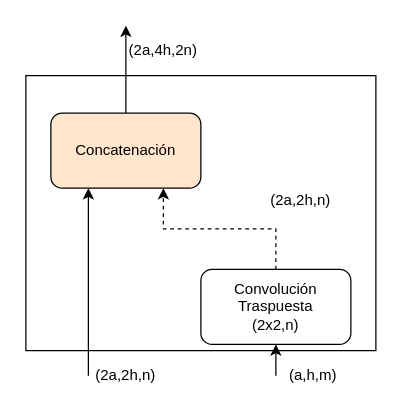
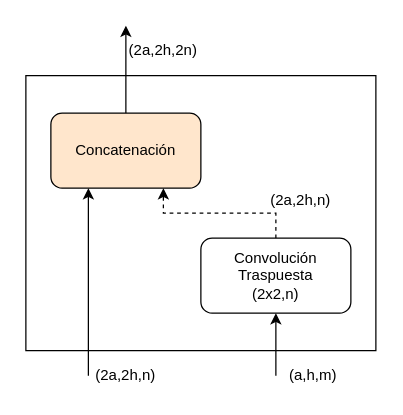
  <mxCell id="0" />
  <mxCell id="1" parent="0" />
  <mxCell id="2" value="" style="rounded=0;whiteSpace=wrap;html=1;fillColor=none;" vertex="1" parent="1"><mxGeometry x="20" y="60" width="280" height="220" as="geometry" /></mxCell>
  <mxCell id="3" style="edgeStyle=orthogonalEdgeStyle;rounded=0;orthogonalLoop=1;jettySize=auto;html=1;exitX=0.5;exitY=0;exitDx=0;exitDy=0;" edge="1" parent="1" source="4"><mxGeometry relative="1" as="geometry"><mxPoint x="100" y="20" as="targetPoint" /></mxGeometry></mxCell>
  <mxCell id="4" value="Concatenación" style="rounded=1;whiteSpace=wrap;html=1;fillColor=#ffe6cc;" vertex="1" parent="1"><mxGeometry x="40" y="90" width="120" height="60" as="geometry" /></mxCell>
  <mxCell id="5" style="edgeStyle=orthogonalEdgeStyle;rounded=0;orthogonalLoop=1;jettySize=auto;html=1;exitX=0.5;exitY=0;exitDx=0;exitDy=0;entryX=0.75;entryY=1;entryDx=0;entryDy=0;dashed=1;" edge="1" parent="1" source="6" target="4"><mxGeometry relative="1" as="geometry" /></mxCell>
- <mxCell id="6" value="&lt;div&gt;Convolución Traspuesta&lt;/div&gt;&lt;div&gt;(2x2,n)&lt;br&gt;&lt;/div&gt;" style="rounded=1;whiteSpace=wrap;html=1;" vertex="1" parent="1"><mxGeometry x="160" y="215" width="120" height="60" as="geometry" /></mxCell>
+ <mxCell id="6" value="&lt;div&gt;Convolución Traspuesta&lt;/div&gt;&lt;div&gt;(2x2,n)&lt;br&gt;&lt;/div&gt;" style="rounded=1;whiteSpace=wrap;html=1;" vertex="1" parent="1"><mxGeometry x="160" y="190" width="120" height="60" as="geometry" /></mxCell>
  <mxCell id="7" value="" style="endArrow=classic;html=1;entryX=0.5;entryY=1;entryDx=0;entryDy=0;" edge="1" parent="1" target="6"><mxGeometry width="50" height="50" relative="1" as="geometry"><mxPoint x="220" y="300" as="sourcePoint" /><mxPoint x="150" y="80" as="targetPoint" /></mxGeometry></mxCell>
  <mxCell id="8" value="" style="endArrow=classic;html=1;entryX=0.25;entryY=1;entryDx=0;entryDy=0;" edge="1" parent="1" target="4"><mxGeometry width="50" height="50" relative="1" as="geometry"><mxPoint x="70" y="300" as="sourcePoint" /><mxPoint x="150" y="150" as="targetPoint" /></mxGeometry></mxCell>
  <mxCell id="9" value="(a,h,m)" style="text;html=1;strokeColor=none;fillColor=none;align=center;verticalAlign=middle;whiteSpace=wrap;rounded=0;" vertex="1" parent="1"><mxGeometry x="230" y="290" width="40" height="20" as="geometry" /></mxCell>
  <mxCell id="10" value="(2a,2h,n)" style="text;html=1;strokeColor=none;fillColor=none;align=center;verticalAlign=middle;whiteSpace=wrap;rounded=0;" vertex="1" parent="1"><mxGeometry x="80" y="290" width="40" height="20" as="geometry" /></mxCell>
  <mxCell id="11" value="(2a,2h,n)" style="text;html=1;strokeColor=none;fillColor=none;align=center;verticalAlign=middle;whiteSpace=wrap;rounded=0;" vertex="1" parent="1"><mxGeometry x="220" y="150" width="40" height="20" as="geometry" /></mxCell>
- <mxCell id="12" value="(2a,4h,2n)" style="text;html=1;strokeColor=none;fillColor=none;align=center;verticalAlign=middle;whiteSpace=wrap;rounded=0;" vertex="1" parent="1"><mxGeometry x="110" y="30" width="40" height="20" as="geometry" /></mxCell>
+ <mxCell id="12" value="(2a,2h,2n)" style="text;html=1;strokeColor=none;fillColor=none;align=center;verticalAlign=middle;whiteSpace=wrap;rounded=0;" vertex="1" parent="1"><mxGeometry x="110" y="30" width="40" height="20" as="geometry" /></mxCell>
